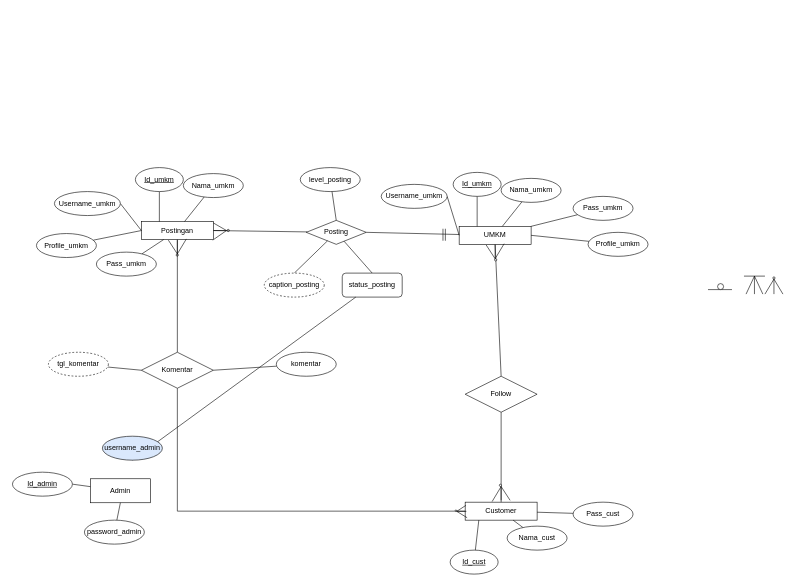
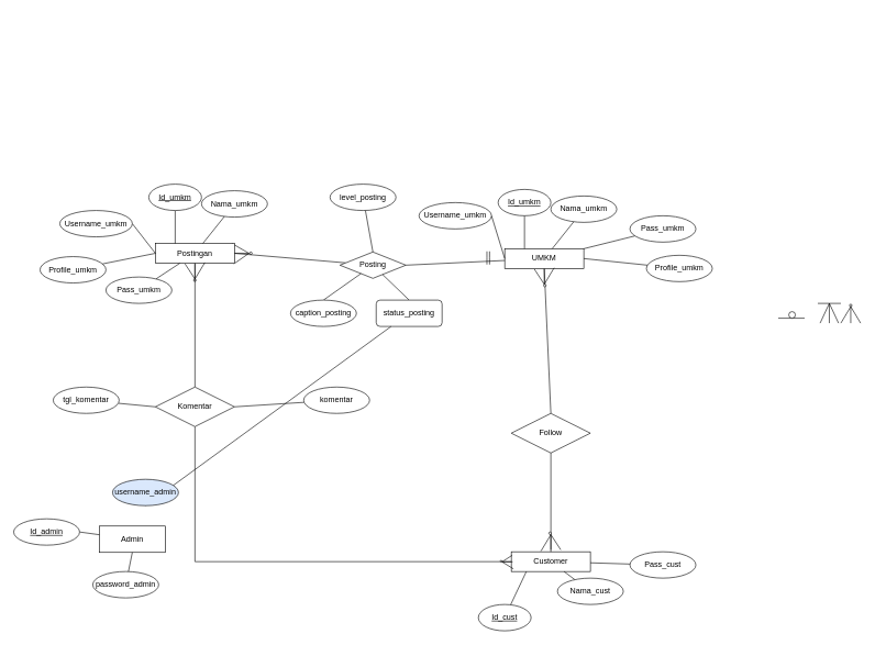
  <mxCell id="0" />
  <mxCell id="1" parent="0" />
  <mxCell id="2" value="Customer" style="rounded=0;whiteSpace=wrap;html=1;" vertex="1" parent="1"><mxGeometry x="775" y="837" width="120" height="30" as="geometry" /></mxCell>
  <mxCell id="3" style="edgeStyle=none;rounded=0;orthogonalLoop=1;jettySize=auto;html=1;entryX=0.19;entryY=1;entryDx=0;entryDy=0;entryPerimeter=0;endArrow=none;endFill=0;" edge="1" parent="1" source="4" target="2"><mxGeometry relative="1" as="geometry" /></mxCell>
- <mxCell id="4" value="Id_cust" style="ellipse;whiteSpace=wrap;html=1;align=center;fontStyle=4;" vertex="1" parent="1"><mxGeometry x="750" y="917" width="80" height="40" as="geometry" /></mxCell>
+ <mxCell id="4" value="Id_cust" style="ellipse;whiteSpace=wrap;html=1;align=center;fontStyle=4;" vertex="1" parent="1"><mxGeometry x="725" y="917" width="80" height="40" as="geometry" /></mxCell>
  <mxCell id="5" style="edgeStyle=none;rounded=0;orthogonalLoop=1;jettySize=auto;html=1;endArrow=none;endFill=0;" edge="1" parent="1" source="6" target="2"><mxGeometry relative="1" as="geometry" /></mxCell>
  <mxCell id="6" value="Nama_cust" style="ellipse;whiteSpace=wrap;html=1;align=center;" vertex="1" parent="1"><mxGeometry x="845" y="877" width="100" height="40" as="geometry" /></mxCell>
  <mxCell id="7" style="edgeStyle=none;rounded=0;orthogonalLoop=1;jettySize=auto;html=1;endArrow=none;endFill=0;" edge="1" parent="1" source="8" target="2"><mxGeometry relative="1" as="geometry" /></mxCell>
  <mxCell id="8" value="Pass_cust" style="ellipse;whiteSpace=wrap;html=1;align=center;" vertex="1" parent="1"><mxGeometry x="955" y="837" width="100" height="40" as="geometry" /></mxCell>
  <mxCell id="9" value="UMKM" style="rounded=0;whiteSpace=wrap;html=1;" vertex="1" parent="1"><mxGeometry x="765" y="377" width="120" height="30" as="geometry" /></mxCell>
  <mxCell id="10" style="edgeStyle=none;rounded=0;orthogonalLoop=1;jettySize=auto;html=1;entryX=0.25;entryY=0;entryDx=0;entryDy=0;endArrow=none;endFill=0;" edge="1" parent="1" source="11" target="9"><mxGeometry relative="1" as="geometry" /></mxCell>
  <mxCell id="11" value="Id_umkm" style="ellipse;whiteSpace=wrap;html=1;align=center;fontStyle=4;" vertex="1" parent="1"><mxGeometry x="755" y="287" width="80" height="40" as="geometry" /></mxCell>
  <mxCell id="12" style="edgeStyle=none;rounded=0;orthogonalLoop=1;jettySize=auto;html=1;endArrow=none;endFill=0;" edge="1" parent="1" source="13" target="9"><mxGeometry relative="1" as="geometry" /></mxCell>
  <mxCell id="13" value="Nama_umkm" style="ellipse;whiteSpace=wrap;html=1;align=center;" vertex="1" parent="1"><mxGeometry x="835" y="297" width="100" height="40" as="geometry" /></mxCell>
  <mxCell id="14" style="edgeStyle=none;rounded=0;orthogonalLoop=1;jettySize=auto;html=1;entryX=1;entryY=0.5;entryDx=0;entryDy=0;endArrow=none;endFill=0;" edge="1" parent="1" source="15" target="9"><mxGeometry relative="1" as="geometry" /></mxCell>
  <mxCell id="15" value="Profile_umkm" style="ellipse;whiteSpace=wrap;html=1;align=center;" vertex="1" parent="1"><mxGeometry x="980" y="387" width="100" height="40" as="geometry" /></mxCell>
  <mxCell id="16" style="edgeStyle=none;rounded=0;orthogonalLoop=1;jettySize=auto;html=1;endArrow=none;endFill=0;" edge="1" parent="1" source="17" target="9"><mxGeometry relative="1" as="geometry" /></mxCell>
  <mxCell id="17" value="Pass_umkm" style="ellipse;whiteSpace=wrap;html=1;align=center;" vertex="1" parent="1"><mxGeometry x="955" y="327" width="100" height="40" as="geometry" /></mxCell>
  <mxCell id="18" style="rounded=0;orthogonalLoop=1;jettySize=auto;html=1;exitX=1;exitY=0.5;exitDx=0;exitDy=0;entryX=0;entryY=0.5;entryDx=0;entryDy=0;endArrow=none;endFill=0;" edge="1" parent="1" source="19" target="9"><mxGeometry relative="1" as="geometry" /></mxCell>
  <mxCell id="19" value="Username_umkm" style="ellipse;whiteSpace=wrap;html=1;align=center;" vertex="1" parent="1"><mxGeometry x="635" y="307" width="110" height="40" as="geometry" /></mxCell>
  <mxCell id="20" style="edgeStyle=none;rounded=0;orthogonalLoop=1;jettySize=auto;html=1;exitX=0.5;exitY=1;exitDx=0;exitDy=0;endArrow=none;endFill=0;" edge="1" parent="1" target="2"><mxGeometry relative="1" as="geometry"><mxPoint x="805" y="837" as="sourcePoint" /></mxGeometry></mxCell>
  <mxCell id="21" style="edgeStyle=none;rounded=0;orthogonalLoop=1;jettySize=auto;html=1;exitX=0.5;exitY=0;exitDx=0;exitDy=0;entryX=0.5;entryY=1;entryDx=0;entryDy=0;endArrow=none;endFill=0;" edge="1" parent="1" source="22" target="9"><mxGeometry relative="1" as="geometry" /></mxCell>
  <mxCell id="22" value="Follow" style="shape=rhombus;perimeter=rhombusPerimeter;whiteSpace=wrap;html=1;align=center;" vertex="1" parent="1"><mxGeometry x="775" y="627" width="120" height="60" as="geometry" /></mxCell>
  <mxCell id="23" style="edgeStyle=none;rounded=0;orthogonalLoop=1;jettySize=auto;html=1;exitX=0.5;exitY=1;exitDx=0;exitDy=0;endArrow=none;endFill=0;entryX=0.5;entryY=0;entryDx=0;entryDy=0;" edge="1" parent="1" source="22" target="2"><mxGeometry relative="1" as="geometry"><mxPoint x="910" y="677" as="sourcePoint" /><mxPoint x="985.472" y="927" as="targetPoint" /></mxGeometry></mxCell>
  <mxCell id="24" value="" style="group" vertex="1" connectable="0" parent="1"><mxGeometry x="1240" y="460" width="35" height="30" as="geometry" /></mxCell>
  <mxCell id="25" value="" style="endArrow=none;html=1;" edge="1" parent="24"><mxGeometry width="50" height="50" relative="1" as="geometry"><mxPoint x="3.5" y="30" as="sourcePoint" /><mxPoint x="17.5" as="targetPoint" /></mxGeometry></mxCell>
  <mxCell id="26" value="" style="endArrow=none;html=1;" edge="1" parent="24"><mxGeometry width="50" height="50" relative="1" as="geometry"><mxPoint x="17.5" y="30" as="sourcePoint" /><mxPoint x="17.5" as="targetPoint" /></mxGeometry></mxCell>
  <mxCell id="27" value="" style="endArrow=none;html=1;" edge="1" parent="24"><mxGeometry width="50" height="50" relative="1" as="geometry"><mxPoint x="31.5" y="30" as="sourcePoint" /><mxPoint x="17.5" as="targetPoint" /></mxGeometry></mxCell>
  <mxCell id="28" value="" style="endArrow=none;html=1;" edge="1" parent="24"><mxGeometry width="50" height="50" relative="1" as="geometry"><mxPoint as="sourcePoint" /><mxPoint x="35" as="targetPoint" /></mxGeometry></mxCell>
  <mxCell id="29" value="" style="group" vertex="1" connectable="0" parent="1"><mxGeometry x="1180" y="472.5" width="40" height="10" as="geometry" /></mxCell>
  <mxCell id="30" value="" style="group" vertex="1" connectable="0" parent="29"><mxGeometry width="40" height="10" as="geometry" /></mxCell>
  <mxCell id="31" value="" style="endArrow=none;html=1;" edge="1" parent="30"><mxGeometry width="50" height="50" relative="1" as="geometry"><mxPoint y="10" as="sourcePoint" /><mxPoint x="40" y="10" as="targetPoint" /></mxGeometry></mxCell>
  <mxCell id="32" value="" style="ellipse;whiteSpace=wrap;html=1;aspect=fixed;" vertex="1" parent="30"><mxGeometry x="16" width="10" height="10" as="geometry" /></mxCell>
  <mxCell id="33" value="" style="group" vertex="1" connectable="0" parent="1"><mxGeometry x="1265" y="430" width="40" height="60" as="geometry" /></mxCell>
  <mxCell id="34" value="" style="group" vertex="1" connectable="0" parent="33"><mxGeometry x="10" y="30" width="30" height="30" as="geometry" /></mxCell>
  <mxCell id="35" value="" style="ellipse;whiteSpace=wrap;html=1;aspect=fixed;" vertex="1" parent="34"><mxGeometry x="13.13" y="1.25" width="3.75" height="3.75" as="geometry" /></mxCell>
  <mxCell id="36" value="" style="group" vertex="1" connectable="0" parent="34"><mxGeometry y="5" width="30" height="25.0" as="geometry" /></mxCell>
  <mxCell id="37" value="" style="endArrow=none;html=1;" edge="1" parent="36"><mxGeometry x="-3.75" width="37.5" height="25.0" as="geometry"><mxPoint y="25.0" as="sourcePoint" /><mxPoint x="15" as="targetPoint" /></mxGeometry></mxCell>
  <mxCell id="38" value="" style="endArrow=none;html=1;" edge="1" parent="36"><mxGeometry x="-3.75" width="37.5" height="25.0" as="geometry"><mxPoint x="15" y="25.0" as="sourcePoint" /><mxPoint x="15" as="targetPoint" /></mxGeometry></mxCell>
  <mxCell id="39" value="" style="endArrow=none;html=1;" edge="1" parent="36"><mxGeometry x="-3.75" width="37.5" height="25.0" as="geometry"><mxPoint x="30" y="25.0" as="sourcePoint" /><mxPoint x="15" as="targetPoint" /></mxGeometry></mxCell>
  <mxCell id="40" value="" style="group;rotation=-180;" vertex="1" connectable="0" parent="33"><mxGeometry x="-455" y="-23" width="40" height="37.75" as="geometry" /></mxCell>
  <mxCell id="41" value="" style="ellipse;whiteSpace=wrap;html=1;aspect=fixed;rotation=-180;" vertex="1" parent="40"><mxGeometry x="14" y="24" width="3.75" height="3.75" as="geometry" /></mxCell>
  <mxCell id="42" value="" style="group;rotation=-180;" vertex="1" connectable="0" parent="40"><mxGeometry width="30" height="25.0" as="geometry" /></mxCell>
  <mxCell id="43" value="" style="endArrow=none;html=1;" edge="1" parent="42"><mxGeometry x="-4" width="37.5" height="25.0" as="geometry"><mxPoint x="30" y="-1" as="sourcePoint" /><mxPoint x="15" y="24" as="targetPoint" /></mxGeometry></mxCell>
  <mxCell id="44" value="" style="endArrow=none;html=1;" edge="1" parent="42"><mxGeometry x="-4" width="37.5" height="25.0" as="geometry"><mxPoint x="15" y="1" as="sourcePoint" /><mxPoint x="15" y="24" as="targetPoint" /></mxGeometry></mxCell>
  <mxCell id="45" value="" style="endArrow=none;html=1;" edge="1" parent="42"><mxGeometry x="-4" width="37.5" height="25.0" as="geometry"><mxPoint y="1" as="sourcePoint" /><mxPoint x="15" y="24" as="targetPoint" /></mxGeometry></mxCell>
  <mxCell id="46" value="" style="group;rotation=-180;" vertex="1" connectable="0" parent="40"><mxGeometry x="10.0" y="400" width="30" height="27.75" as="geometry" /></mxCell>
  <mxCell id="47" value="" style="ellipse;whiteSpace=wrap;html=1;aspect=fixed;rotation=-360;" vertex="1" parent="46"><mxGeometry x="12" width="3.75" height="3.75" as="geometry" /></mxCell>
  <mxCell id="48" value="" style="group;rotation=-360;" vertex="1" connectable="0" parent="46"><mxGeometry y="3" width="30" height="25.0" as="geometry" /></mxCell>
  <mxCell id="49" value="" style="endArrow=none;html=1;" edge="1" parent="48"><mxGeometry x="-3" width="37.5" height="25.0" as="geometry"><mxPoint y="26" as="sourcePoint" /><mxPoint x="15" y="1" as="targetPoint" /></mxGeometry></mxCell>
  <mxCell id="50" value="" style="endArrow=none;html=1;" edge="1" parent="48"><mxGeometry x="-3" width="37.5" height="25.0" as="geometry"><mxPoint x="15" y="24" as="sourcePoint" /><mxPoint x="15" y="1" as="targetPoint" /></mxGeometry></mxCell>
  <mxCell id="51" value="" style="endArrow=none;html=1;" edge="1" parent="48"><mxGeometry x="-3" width="37.5" height="25.0" as="geometry"><mxPoint x="30" y="24" as="sourcePoint" /><mxPoint x="15" y="1" as="targetPoint" /></mxGeometry></mxCell>
  <mxCell id="52" value="" style="group;rotation=90;" vertex="1" connectable="0" parent="33"><mxGeometry x="-915" y="-63" width="30" height="30" as="geometry" /></mxCell>
  <mxCell id="53" value="" style="ellipse;whiteSpace=wrap;html=1;aspect=fixed;rotation=90;" vertex="1" parent="52"><mxGeometry x="28" y="15" width="3.75" height="3.75" as="geometry" /></mxCell>
  <mxCell id="54" value="" style="group;rotation=90;" vertex="1" connectable="0" parent="52"><mxGeometry y="5" width="30" height="25.0" as="geometry" /></mxCell>
  <mxCell id="55" value="" style="endArrow=none;html=1;" edge="1" parent="54"><mxGeometry x="-4" width="37.5" height="25.0" as="geometry"><mxPoint x="1" y="-3" as="sourcePoint" /><mxPoint x="27" y="12" as="targetPoint" /></mxGeometry></mxCell>
  <mxCell id="56" value="" style="endArrow=none;html=1;" edge="1" parent="54"><mxGeometry x="-4" width="37.5" height="25.0" as="geometry"><mxPoint x="3" y="12" as="sourcePoint" /><mxPoint x="27" y="12" as="targetPoint" /></mxGeometry></mxCell>
  <mxCell id="57" value="" style="endArrow=none;html=1;" edge="1" parent="54"><mxGeometry x="-4" width="37.5" height="25.0" as="geometry"><mxPoint x="4" y="28" as="sourcePoint" /><mxPoint x="27" y="12" as="targetPoint" /></mxGeometry></mxCell>
  <mxCell id="58" style="edgeStyle=none;rounded=0;orthogonalLoop=1;jettySize=auto;html=1;exitX=1;exitY=0.5;exitDx=0;exitDy=0;endArrow=none;endFill=0;" edge="1" parent="1" source="59" target="71"><mxGeometry relative="1" as="geometry" /></mxCell>
  <mxCell id="59" value="Postingan" style="rounded=0;whiteSpace=wrap;html=1;" vertex="1" parent="1"><mxGeometry x="235" y="369" width="120" height="30" as="geometry" /></mxCell>
  <mxCell id="60" style="edgeStyle=none;rounded=0;orthogonalLoop=1;jettySize=auto;html=1;entryX=0.25;entryY=0;entryDx=0;entryDy=0;endArrow=none;endFill=0;" edge="1" parent="1" source="61" target="59"><mxGeometry relative="1" as="geometry" /></mxCell>
  <mxCell id="61" value="Id_umkm" style="ellipse;whiteSpace=wrap;html=1;align=center;fontStyle=4;" vertex="1" parent="1"><mxGeometry x="225" y="279" width="80" height="40" as="geometry" /></mxCell>
  <mxCell id="62" style="edgeStyle=none;rounded=0;orthogonalLoop=1;jettySize=auto;html=1;endArrow=none;endFill=0;" edge="1" parent="1" source="63" target="59"><mxGeometry relative="1" as="geometry" /></mxCell>
  <mxCell id="63" value="Nama_umkm" style="ellipse;whiteSpace=wrap;html=1;align=center;" vertex="1" parent="1"><mxGeometry x="305" y="289" width="100" height="40" as="geometry" /></mxCell>
  <mxCell id="64" style="edgeStyle=none;rounded=0;orthogonalLoop=1;jettySize=auto;html=1;entryX=0;entryY=0.5;entryDx=0;entryDy=0;endArrow=none;endFill=0;" edge="1" parent="1" source="65" target="59"><mxGeometry relative="1" as="geometry" /></mxCell>
  <mxCell id="65" value="Profile_umkm" style="ellipse;whiteSpace=wrap;html=1;align=center;" vertex="1" parent="1"><mxGeometry x="60" y="389" width="100" height="40" as="geometry" /></mxCell>
  <mxCell id="66" style="edgeStyle=none;rounded=0;orthogonalLoop=1;jettySize=auto;html=1;endArrow=none;endFill=0;" edge="1" parent="1" source="67" target="59"><mxGeometry relative="1" as="geometry" /></mxCell>
  <mxCell id="67" value="Pass_umkm" style="ellipse;whiteSpace=wrap;html=1;align=center;" vertex="1" parent="1"><mxGeometry x="160" y="420" width="100" height="40" as="geometry" /></mxCell>
  <mxCell id="68" style="rounded=0;orthogonalLoop=1;jettySize=auto;html=1;exitX=1;exitY=0.5;exitDx=0;exitDy=0;entryX=0;entryY=0.5;entryDx=0;entryDy=0;endArrow=none;endFill=0;" edge="1" parent="1" source="69" target="59"><mxGeometry relative="1" as="geometry" /></mxCell>
  <mxCell id="69" value="Username_umkm" style="ellipse;whiteSpace=wrap;html=1;align=center;" vertex="1" parent="1"><mxGeometry x="90" y="319" width="110" height="40" as="geometry" /></mxCell>
  <mxCell id="70" style="edgeStyle=none;rounded=0;orthogonalLoop=1;jettySize=auto;html=1;exitX=1;exitY=0.5;exitDx=0;exitDy=0;endArrow=none;endFill=0;" edge="1" parent="1" source="71" target="9"><mxGeometry relative="1" as="geometry" /></mxCell>
- <mxCell id="71" value="Posting" style="shape=rhombus;perimeter=rhombusPerimeter;whiteSpace=wrap;html=1;align=center;" vertex="1" parent="1"><mxGeometry x="510" y="367" width="100" height="40" as="geometry" /></mxCell>
+ <mxCell id="71" value="Posting" style="shape=rhombus;perimeter=rhombusPerimeter;whiteSpace=wrap;html=1;align=center;" vertex="1" parent="1"><mxGeometry x="515" y="382" width="100" height="40" as="geometry" /></mxCell>
  <mxCell id="72" value="" style="group" vertex="1" connectable="0" parent="1"><mxGeometry x="725" y="20" width="40" height="60" as="geometry" /></mxCell>
  <mxCell id="73" value="" style="group;rotation=-180;" vertex="1" connectable="0" parent="72"><mxGeometry x="-445" y="379" width="30" height="30" as="geometry" /></mxCell>
  <mxCell id="74" value="" style="ellipse;whiteSpace=wrap;html=1;aspect=fixed;rotation=-180;" vertex="1" parent="73"><mxGeometry x="13" y="24" width="3.75" height="3.75" as="geometry" /></mxCell>
  <mxCell id="75" value="" style="group;rotation=-180;" vertex="1" connectable="0" parent="73"><mxGeometry width="30" height="25.0" as="geometry" /></mxCell>
  <mxCell id="76" value="" style="endArrow=none;html=1;" edge="1" parent="75"><mxGeometry x="-3" width="37.5" height="25.0" as="geometry"><mxPoint x="30" y="-1" as="sourcePoint" /><mxPoint x="15" y="24" as="targetPoint" /></mxGeometry></mxCell>
  <mxCell id="77" value="" style="endArrow=none;html=1;" edge="1" parent="75"><mxGeometry x="-3" width="37.5" height="25.0" as="geometry"><mxPoint x="15" y="1" as="sourcePoint" /><mxPoint x="15" y="24" as="targetPoint" /></mxGeometry></mxCell>
  <mxCell id="78" value="" style="endArrow=none;html=1;" edge="1" parent="75"><mxGeometry x="-3" width="37.5" height="25.0" as="geometry"><mxPoint y="1" as="sourcePoint" /><mxPoint x="15" y="24" as="targetPoint" /></mxGeometry></mxCell>
  <mxCell id="79" value="" style="shape=link;html=1;endArrow=none;endFill=0;" edge="1" parent="1"><mxGeometry width="100" relative="1" as="geometry"><mxPoint x="740" y="381" as="sourcePoint" /><mxPoint x="740" y="401" as="targetPoint" /><Array as="points"><mxPoint x="740" y="391" /></Array></mxGeometry></mxCell>
  <mxCell id="80" style="edgeStyle=orthogonalEdgeStyle;rounded=0;orthogonalLoop=1;jettySize=auto;html=1;endArrow=none;endFill=0;exitX=0.5;exitY=0;exitDx=0;exitDy=0;" edge="1" parent="1" source="82" target="59"><mxGeometry relative="1" as="geometry" /></mxCell>
  <mxCell id="81" style="edgeStyle=orthogonalEdgeStyle;rounded=0;orthogonalLoop=1;jettySize=auto;html=1;exitX=0.5;exitY=1;exitDx=0;exitDy=0;endArrow=none;endFill=0;entryX=0;entryY=0.5;entryDx=0;entryDy=0;" edge="1" parent="1" source="82" target="2"><mxGeometry relative="1" as="geometry" /></mxCell>
  <mxCell id="82" value="Komentar" style="shape=rhombus;perimeter=rhombusPerimeter;whiteSpace=wrap;html=1;align=center;" vertex="1" parent="1"><mxGeometry x="235" y="587" width="120" height="60" as="geometry" /></mxCell>
  <mxCell id="83" style="rounded=0;orthogonalLoop=1;jettySize=auto;html=1;entryX=1;entryY=0.5;entryDx=0;entryDy=0;endArrow=none;endFill=0;" edge="1" parent="1" source="84" target="82"><mxGeometry relative="1" as="geometry" /></mxCell>
  <mxCell id="84" value="komentar" style="ellipse;whiteSpace=wrap;html=1;align=center;" vertex="1" parent="1"><mxGeometry x="460" y="587" width="100" height="40" as="geometry" /></mxCell>
  <mxCell id="85" style="edgeStyle=none;rounded=0;orthogonalLoop=1;jettySize=auto;html=1;entryX=0;entryY=0.5;entryDx=0;entryDy=0;endArrow=none;endFill=0;" edge="1" parent="1" source="86" target="82"><mxGeometry relative="1" as="geometry" /></mxCell>
- <mxCell id="86" value="tgl_komentar" style="ellipse;whiteSpace=wrap;html=1;align=center;dashed=1;" vertex="1" parent="1"><mxGeometry x="80" y="587" width="100" height="40" as="geometry" /></mxCell>
+ <mxCell id="86" value="tgl_komentar" style="ellipse;whiteSpace=wrap;html=1;align=center;" vertex="1" parent="1"><mxGeometry x="80" y="587" width="100" height="40" as="geometry" /></mxCell>
  <mxCell id="87" value="" style="group;rotation=-90;" vertex="1" connectable="0" parent="1"><mxGeometry x="757" y="848" width="20" height="20" as="geometry" /></mxCell>
  <mxCell id="88" value="" style="ellipse;whiteSpace=wrap;html=1;aspect=fixed;rotation=-90;" vertex="1" parent="87"><mxGeometry x="1.333" y="2" width="2.5" height="2.5" as="geometry" /></mxCell>
  <mxCell id="89" value="" style="group;rotation=-90;" vertex="1" connectable="0" parent="87"><mxGeometry x="2" y="-3.667" width="20" height="16.667" as="geometry" /></mxCell>
  <mxCell id="90" value="" style="endArrow=none;html=1;" edge="1" parent="89"><mxGeometry x="-2.667" y="0.667" width="25" height="16.667" as="geometry"><mxPoint x="19.333" y="18.667" as="sourcePoint" /><mxPoint x="2" y="8" as="targetPoint" /></mxGeometry></mxCell>
  <mxCell id="91" value="" style="endArrow=none;html=1;" edge="1" parent="89"><mxGeometry x="-2.667" y="0.667" width="25" height="16.667" as="geometry"><mxPoint x="18" y="8" as="sourcePoint" /><mxPoint x="2" y="8" as="targetPoint" /></mxGeometry></mxCell>
  <mxCell id="92" value="" style="endArrow=none;html=1;" edge="1" parent="89"><mxGeometry x="-2.667" y="0.667" width="25" height="16.667" as="geometry"><mxPoint x="17.333" y="-2" as="sourcePoint" /><mxPoint x="2" y="8" as="targetPoint" /></mxGeometry></mxCell>
  <mxCell id="93" style="edgeStyle=none;rounded=0;orthogonalLoop=1;jettySize=auto;html=1;exitX=0.5;exitY=0;exitDx=0;exitDy=0;endArrow=none;endFill=0;" edge="1" parent="1" source="94" target="71"><mxGeometry relative="1" as="geometry" /></mxCell>
  <mxCell id="94" value="status_posting" style="whiteSpace=wrap;html=1;align=center;rounded=1;" vertex="1" parent="1"><mxGeometry x="570" y="455" width="100" height="40" as="geometry" /></mxCell>
  <mxCell id="95" style="edgeStyle=none;rounded=0;orthogonalLoop=1;jettySize=auto;html=1;exitX=0.5;exitY=0;exitDx=0;exitDy=0;endArrow=none;endFill=0;" edge="1" parent="1" source="96" target="71"><mxGeometry relative="1" as="geometry" /></mxCell>
- <mxCell id="96" value="caption_posting" style="ellipse;whiteSpace=wrap;html=1;align=center;dashed=1;" vertex="1" parent="1"><mxGeometry x="440" y="455" width="100" height="40" as="geometry" /></mxCell>
+ <mxCell id="96" value="caption_posting" style="ellipse;whiteSpace=wrap;html=1;align=center;" vertex="1" parent="1"><mxGeometry x="440" y="455" width="100" height="40" as="geometry" /></mxCell>
  <mxCell id="97" style="edgeStyle=none;rounded=0;orthogonalLoop=1;jettySize=auto;html=1;entryX=0.5;entryY=0;entryDx=0;entryDy=0;endArrow=none;endFill=0;" edge="1" parent="1" source="98" target="71"><mxGeometry relative="1" as="geometry" /></mxCell>
  <mxCell id="98" value="level_posting" style="ellipse;whiteSpace=wrap;html=1;align=center;" vertex="1" parent="1"><mxGeometry x="500" y="279" width="100" height="40" as="geometry" /></mxCell>
  <mxCell id="99" value="Admin" style="whiteSpace=wrap;html=1;align=center;" vertex="1" parent="1"><mxGeometry x="150" y="798" width="100" height="40" as="geometry" /></mxCell>
  <mxCell id="100" style="edgeStyle=none;rounded=0;orthogonalLoop=1;jettySize=auto;html=1;exitX=1;exitY=0.5;exitDx=0;exitDy=0;endArrow=none;endFill=0;" edge="1" parent="1" source="101" target="99"><mxGeometry relative="1" as="geometry" /></mxCell>
  <mxCell id="101" value="Id_admin" style="ellipse;whiteSpace=wrap;html=1;align=center;fontStyle=4;" vertex="1" parent="1"><mxGeometry x="20" y="787" width="100" height="40" as="geometry" /></mxCell>
  <mxCell id="102" style="edgeStyle=none;rounded=0;orthogonalLoop=1;jettySize=auto;html=1;exitX=0.5;exitY=1;exitDx=0;exitDy=0;endArrow=none;endFill=0;" edge="1" parent="1" source="103" target="94"><mxGeometry relative="1" as="geometry" /></mxCell>
  <mxCell id="103" value="username_admin" style="ellipse;whiteSpace=wrap;html=1;align=center;fillColor=#dae8fc;" vertex="1" parent="1"><mxGeometry x="170" y="727" width="100" height="40" as="geometry" /></mxCell>
  <mxCell id="104" style="edgeStyle=none;rounded=0;orthogonalLoop=1;jettySize=auto;html=1;entryX=0.5;entryY=1;entryDx=0;entryDy=0;endArrow=none;endFill=0;" edge="1" parent="1" source="105" target="99"><mxGeometry relative="1" as="geometry" /></mxCell>
  <mxCell id="105" value="password_admin" style="ellipse;whiteSpace=wrap;html=1;align=center;" vertex="1" parent="1"><mxGeometry x="140" y="867" width="100" height="40" as="geometry" /></mxCell>
